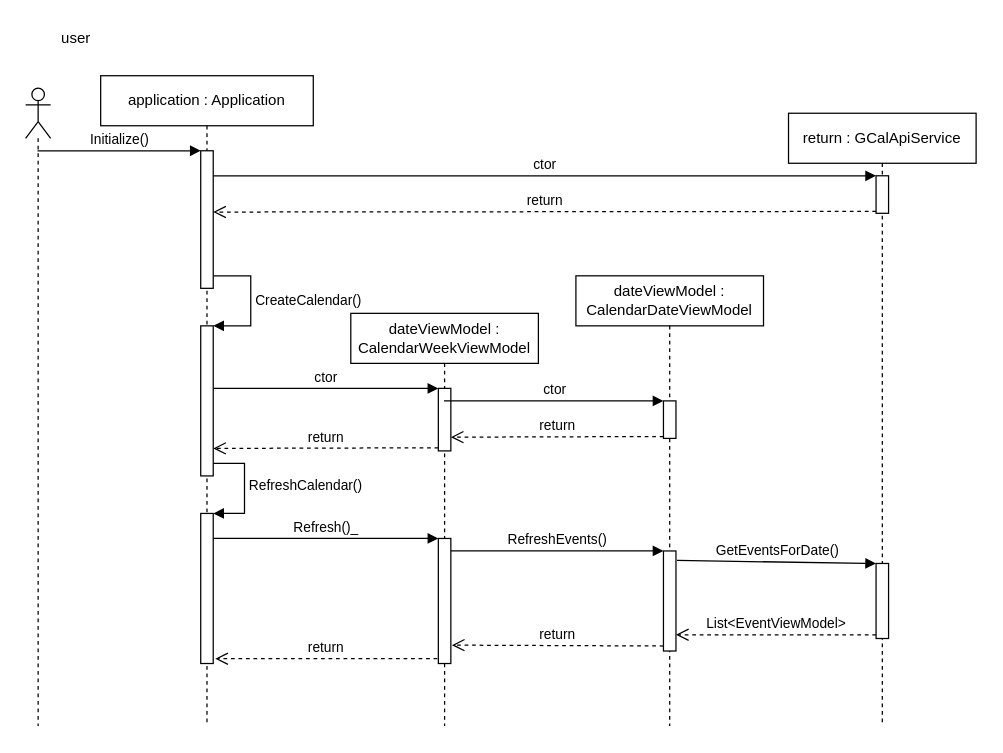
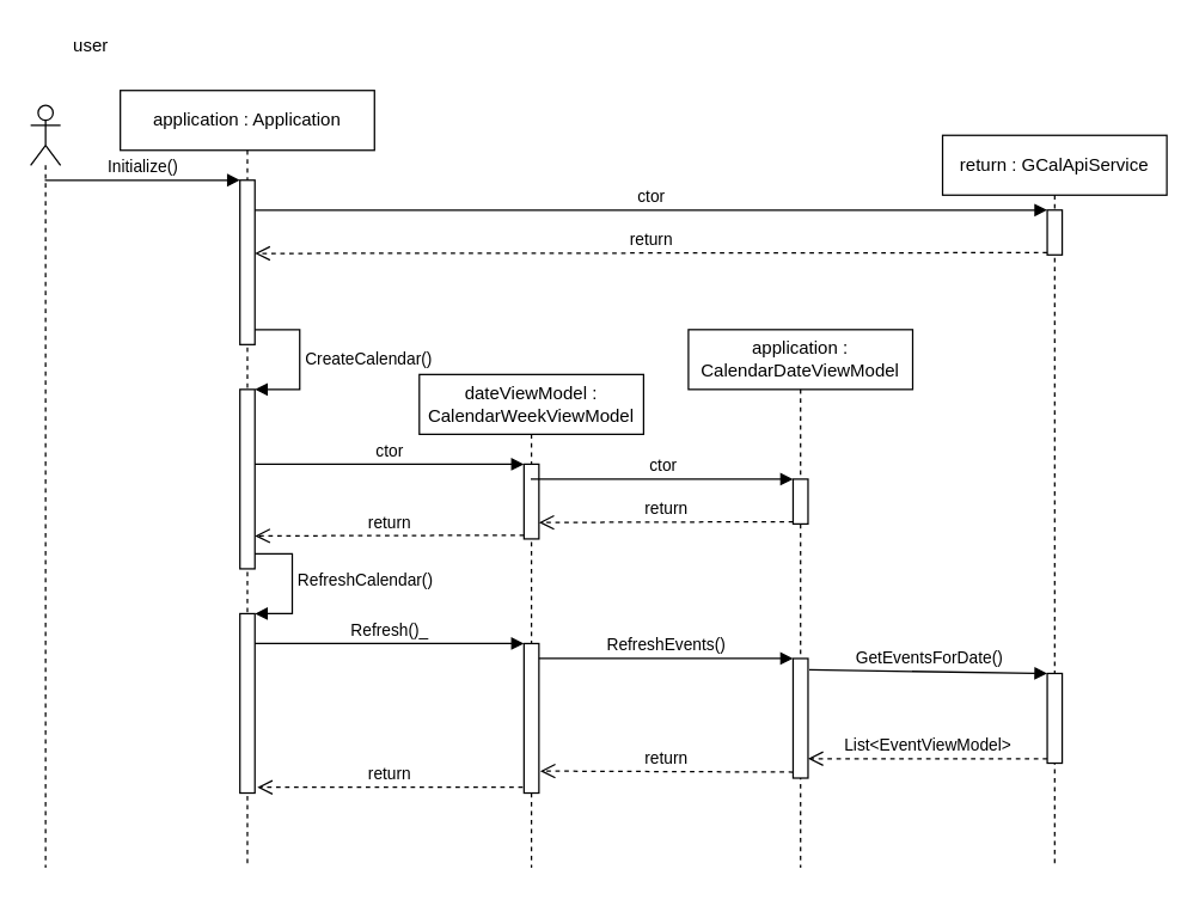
  <mxCell id="0" />
  <mxCell id="1" parent="0" />
  <mxCell id="2" value="application : Application" style="shape=umlLifeline;perimeter=lifelinePerimeter;whiteSpace=wrap;html=1;container=1;collapsible=0;recursiveResize=0;outlineConnect=0;" parent="1" vertex="1"><mxGeometry x="80" y="60" width="170" height="520" as="geometry" /></mxCell>
  <mxCell id="3" value="" style="html=1;points=[];perimeter=orthogonalPerimeter;" parent="2" vertex="1"><mxGeometry x="80" y="60" width="10" height="110" as="geometry" /></mxCell>
  <mxCell id="4" value="" style="html=1;points=[];perimeter=orthogonalPerimeter;" parent="2" vertex="1"><mxGeometry x="80" y="350" width="10" height="120" as="geometry" /></mxCell>
  <mxCell id="5" value="RefreshCalendar()" style="edgeStyle=orthogonalEdgeStyle;html=1;align=left;spacingLeft=2;endArrow=block;rounded=0;entryX=1;entryY=0;" parent="2" target="4" edge="1"><mxGeometry relative="1" as="geometry"><mxPoint x="85" y="310" as="sourcePoint" /><Array as="points"><mxPoint x="85" y="310" /><mxPoint x="115" y="310" /><mxPoint x="115" y="350" /></Array></mxGeometry></mxCell>
  <mxCell id="6" value="" style="html=1;points=[];perimeter=orthogonalPerimeter;" parent="2" vertex="1"><mxGeometry x="80" y="200" width="10" height="120" as="geometry" /></mxCell>
  <mxCell id="7" value="CreateCalendar()" style="edgeStyle=orthogonalEdgeStyle;html=1;align=left;spacingLeft=2;endArrow=block;rounded=0;entryX=1;entryY=0;" parent="2" edge="1"><mxGeometry relative="1" as="geometry"><mxPoint x="90" y="160" as="sourcePoint" /><Array as="points"><mxPoint x="90" y="160" /><mxPoint x="120" y="160" /><mxPoint x="120" y="200" /></Array><mxPoint x="90" y="200" as="targetPoint" /></mxGeometry></mxCell>
  <mxCell id="8" value="return" style="html=1;verticalAlign=bottom;endArrow=open;dashed=1;endSize=8;exitX=0;exitY=0.95;rounded=0;entryX=1.167;entryY=0.968;entryDx=0;entryDy=0;entryPerimeter=0;" parent="2" target="4" edge="1"><mxGeometry relative="1" as="geometry"><mxPoint x="100.0" y="465.3" as="targetPoint" /><mxPoint x="269.17" y="466" as="sourcePoint" /></mxGeometry></mxCell>
  <mxCell id="9" value="return : GCalApiService" style="shape=umlLifeline;perimeter=lifelinePerimeter;whiteSpace=wrap;html=1;container=1;collapsible=0;recursiveResize=0;outlineConnect=0;" parent="1" vertex="1"><mxGeometry x="630" y="90" width="150" height="490" as="geometry" /></mxCell>
  <mxCell id="10" value="" style="html=1;points=[];perimeter=orthogonalPerimeter;" parent="9" vertex="1"><mxGeometry x="70" y="50" width="10" height="30" as="geometry" /></mxCell>
  <mxCell id="11" value="" style="html=1;points=[];perimeter=orthogonalPerimeter;" parent="9" vertex="1"><mxGeometry x="70" y="360" width="10" height="60" as="geometry" /></mxCell>
  <mxCell id="12" value="dateViewModel : CalendarWeekViewModel" style="shape=umlLifeline;perimeter=lifelinePerimeter;whiteSpace=wrap;html=1;container=1;collapsible=0;recursiveResize=0;outlineConnect=0;" parent="1" vertex="1"><mxGeometry x="280" y="250" width="150" height="330" as="geometry" /></mxCell>
  <mxCell id="13" value="" style="html=1;points=[];perimeter=orthogonalPerimeter;" parent="12" vertex="1"><mxGeometry x="70" y="60" width="10" height="50" as="geometry" /></mxCell>
  <mxCell id="14" value="" style="html=1;points=[];perimeter=orthogonalPerimeter;" parent="12" vertex="1"><mxGeometry x="70" y="180" width="10" height="100" as="geometry" /></mxCell>
- <mxCell id="15" value="dateViewModel : CalendarDateViewModel" style="shape=umlLifeline;perimeter=lifelinePerimeter;whiteSpace=wrap;html=1;container=1;collapsible=0;recursiveResize=0;outlineConnect=0;" parent="1" vertex="1"><mxGeometry x="460" y="220" width="150" height="360" as="geometry" /></mxCell>
+ <mxCell id="15" value="application : CalendarDateViewModel" style="shape=umlLifeline;perimeter=lifelinePerimeter;whiteSpace=wrap;html=1;container=1;collapsible=0;recursiveResize=0;outlineConnect=0;" parent="1" vertex="1"><mxGeometry x="460" y="220" width="150" height="360" as="geometry" /></mxCell>
  <mxCell id="16" value="" style="html=1;points=[];perimeter=orthogonalPerimeter;" parent="15" vertex="1"><mxGeometry x="70" y="220" width="10" height="80" as="geometry" /></mxCell>
  <mxCell id="17" value="" style="html=1;points=[];perimeter=orthogonalPerimeter;" parent="15" vertex="1"><mxGeometry x="70" y="100" width="10" height="30" as="geometry" /></mxCell>
  <mxCell id="18" value="" style="shape=umlLifeline;participant=umlActor;perimeter=lifelinePerimeter;whiteSpace=wrap;html=1;container=1;collapsible=0;recursiveResize=0;verticalAlign=top;spacingTop=36;outlineConnect=0;" parent="1" vertex="1"><mxGeometry x="20" y="70" width="20" height="510" as="geometry" /></mxCell>
  <mxCell id="19" value="user" style="text;html=1;align=center;verticalAlign=middle;resizable=0;points=[];autosize=1;strokeColor=none;fillColor=none;" parent="1" vertex="1"><mxGeometry x="40" y="20" width="40" height="20" as="geometry" /></mxCell>
  <mxCell id="20" value="List&amp;lt;EventViewModel&amp;gt;" style="html=1;verticalAlign=bottom;endArrow=open;dashed=1;endSize=8;exitX=0;exitY=0.95;rounded=0;" parent="1" source="11" edge="1"><mxGeometry relative="1" as="geometry"><mxPoint x="540" y="507" as="targetPoint" /></mxGeometry></mxCell>
  <mxCell id="21" value="GetEventsForDate()" style="html=1;verticalAlign=bottom;endArrow=block;entryX=0;entryY=0;rounded=0;exitX=1.083;exitY=0.095;exitDx=0;exitDy=0;exitPerimeter=0;" parent="1" source="16" target="11" edge="1"><mxGeometry relative="1" as="geometry"><mxPoint x="540" y="440" as="sourcePoint" /></mxGeometry></mxCell>
  <mxCell id="22" value="ctor" style="html=1;verticalAlign=bottom;endArrow=block;entryX=0;entryY=0;rounded=0;" parent="1" target="13" edge="1"><mxGeometry relative="1" as="geometry"><mxPoint x="170" y="310" as="sourcePoint" /></mxGeometry></mxCell>
  <mxCell id="23" value="return" style="html=1;verticalAlign=bottom;endArrow=open;dashed=1;endSize=8;exitX=0;exitY=0.95;rounded=0;" parent="1" source="13" edge="1"><mxGeometry relative="1" as="geometry"><mxPoint x="170" y="358" as="targetPoint" /></mxGeometry></mxCell>
  <mxCell id="24" value="ctor" style="html=1;verticalAlign=bottom;endArrow=block;entryX=0;entryY=0;rounded=0;" parent="1" source="12" target="17" edge="1"><mxGeometry relative="1" as="geometry"><mxPoint x="460" y="320" as="sourcePoint" /></mxGeometry></mxCell>
  <mxCell id="25" value="return" style="html=1;verticalAlign=bottom;endArrow=open;dashed=1;endSize=8;exitX=0;exitY=0.95;rounded=0;" parent="1" source="17" edge="1"><mxGeometry relative="1" as="geometry"><mxPoint x="360" y="349" as="targetPoint" /></mxGeometry></mxCell>
  <mxCell id="26" value="Initialize()" style="html=1;verticalAlign=bottom;endArrow=block;entryX=0;entryY=0;rounded=0;" parent="1" source="18" target="3" edge="1"><mxGeometry relative="1" as="geometry"><mxPoint x="100" y="260" as="sourcePoint" /></mxGeometry></mxCell>
  <mxCell id="27" value="return" style="html=1;verticalAlign=bottom;endArrow=open;dashed=1;endSize=8;exitX=0;exitY=0.95;rounded=0;" parent="1" source="10" edge="1"><mxGeometry relative="1" as="geometry"><mxPoint x="170" y="169" as="targetPoint" /></mxGeometry></mxCell>
  <mxCell id="28" value="ctor" style="html=1;verticalAlign=bottom;endArrow=block;entryX=0;entryY=0;rounded=0;" parent="1" target="10" edge="1"><mxGeometry relative="1" as="geometry"><mxPoint x="170" y="140" as="sourcePoint" /></mxGeometry></mxCell>
  <mxCell id="29" value="Refresh()_" style="html=1;verticalAlign=bottom;endArrow=block;rounded=0;" parent="1" edge="1"><mxGeometry relative="1" as="geometry"><mxPoint x="170" y="430" as="sourcePoint" /><mxPoint x="350" y="430" as="targetPoint" /></mxGeometry></mxCell>
  <mxCell id="30" value="return" style="html=1;verticalAlign=bottom;endArrow=open;dashed=1;endSize=8;exitX=0;exitY=0.95;rounded=0;entryX=1.083;entryY=0.853;entryDx=0;entryDy=0;entryPerimeter=0;" parent="1" source="16" target="14" edge="1"><mxGeometry relative="1" as="geometry"><mxPoint x="170" y="525" as="targetPoint" /></mxGeometry></mxCell>
  <mxCell id="31" value="RefreshEvents()" style="html=1;verticalAlign=bottom;endArrow=block;rounded=0;" parent="1" edge="1"><mxGeometry width="80" relative="1" as="geometry"><mxPoint x="360" y="440" as="sourcePoint" /><mxPoint x="530" y="440" as="targetPoint" /></mxGeometry></mxCell>
